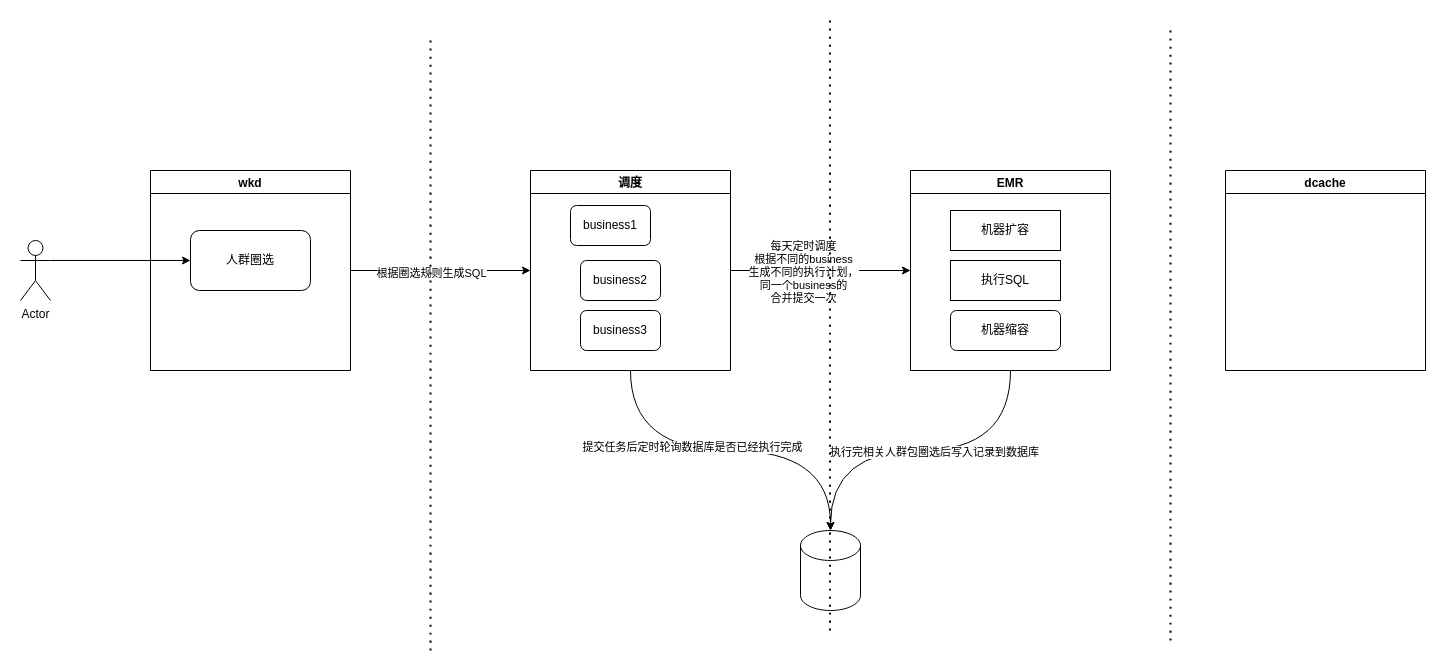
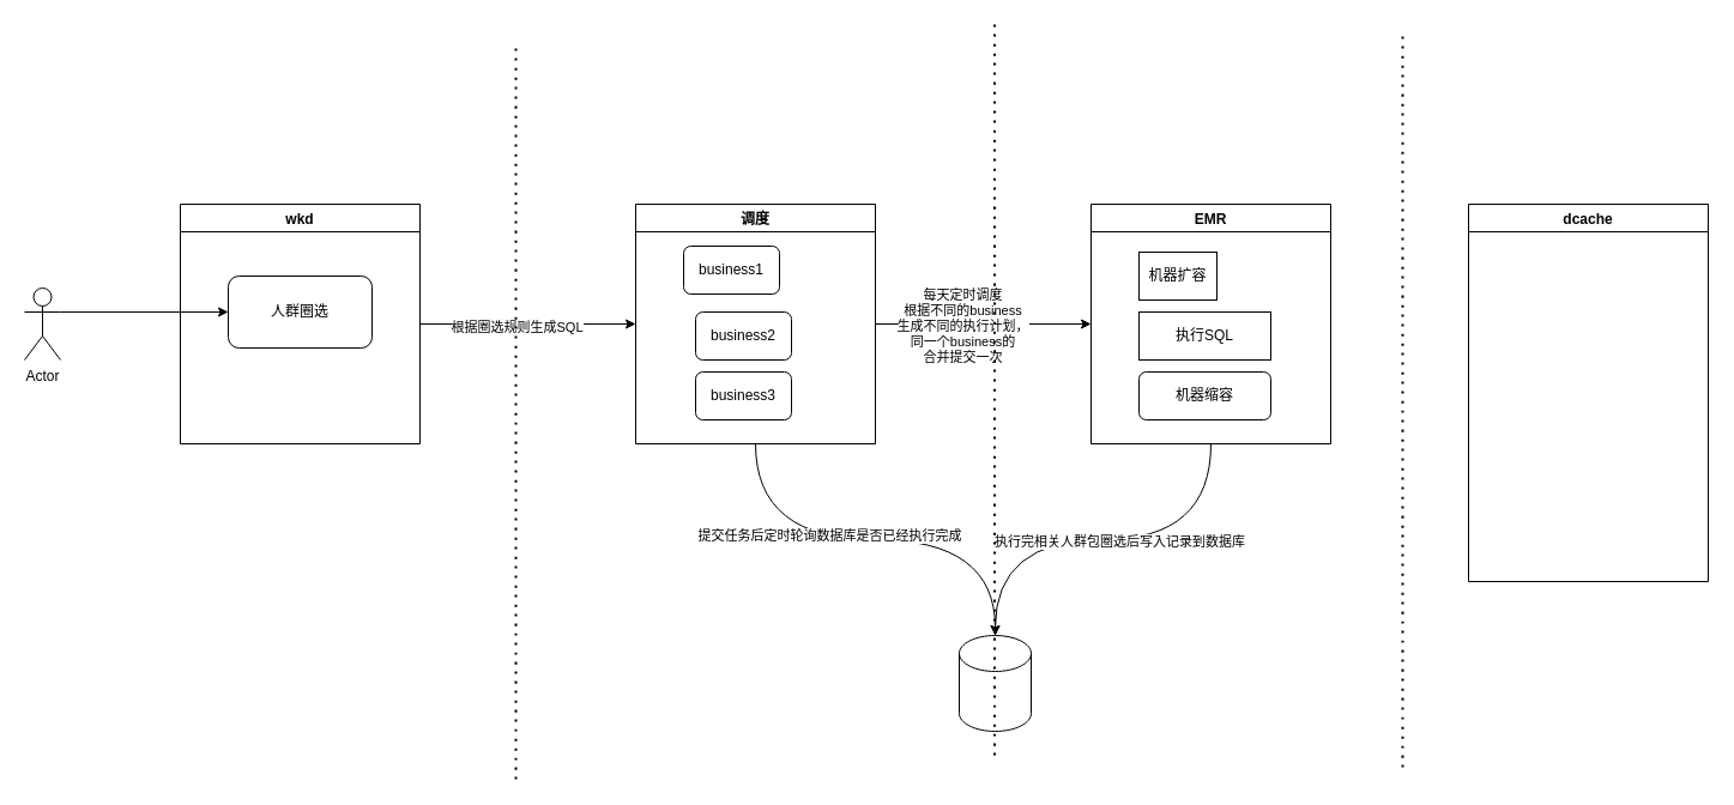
  <mxCell id="0" />
  <mxCell id="1" parent="0" />
  <mxCell id="2" style="edgeStyle=orthogonalEdgeStyle;rounded=0;orthogonalLoop=1;jettySize=auto;html=1;exitX=1;exitY=0.333;exitDx=0;exitDy=0;exitPerimeter=0;" edge="1" parent="1" source="3" target="7"><mxGeometry relative="1" as="geometry"><mxPoint x="170" y="240" as="targetPoint" /></mxGeometry></mxCell>
  <mxCell id="3" value="Actor" style="shape=umlActor;verticalLabelPosition=bottom;verticalAlign=top;html=1;outlineConnect=0;" vertex="1" parent="1"><mxGeometry x="20" y="240" width="30" height="60" as="geometry" /></mxCell>
  <mxCell id="4" style="edgeStyle=orthogonalEdgeStyle;rounded=0;orthogonalLoop=1;jettySize=auto;html=1;entryX=0;entryY=0.5;entryDx=0;entryDy=0;" edge="1" parent="1" source="6" target="12"><mxGeometry relative="1" as="geometry"><mxPoint x="520" y="270" as="targetPoint" /></mxGeometry></mxCell>
  <mxCell id="5" value="根据圈选规则生成SQL" style="edgeLabel;html=1;align=center;verticalAlign=middle;resizable=0;points=[];" vertex="1" connectable="0" parent="4"><mxGeometry x="-0.111" y="-2" relative="1" as="geometry"><mxPoint as="offset" /></mxGeometry></mxCell>
  <mxCell id="6" value="wkd" style="swimlane;" vertex="1" parent="1"><mxGeometry x="150" y="170" width="200" height="200" as="geometry" /></mxCell>
  <mxCell id="7" value="人群圈选" style="rounded=1;whiteSpace=wrap;html=1;" vertex="1" parent="6"><mxGeometry x="40" y="60" width="120" height="60" as="geometry" /></mxCell>
  <mxCell id="8" style="edgeStyle=orthogonalEdgeStyle;rounded=0;orthogonalLoop=1;jettySize=auto;html=1;" edge="1" parent="1" source="12"><mxGeometry relative="1" as="geometry"><mxPoint x="910" y="270" as="targetPoint" /></mxGeometry></mxCell>
  <mxCell id="9" value="每天定时调度&lt;br&gt;根据不同的business&lt;br&gt;生成不同的执行计划，&lt;br&gt;同一个business的&lt;br&gt;合并提交一次" style="edgeLabel;html=1;align=center;verticalAlign=middle;resizable=0;points=[];" vertex="1" connectable="0" parent="8"><mxGeometry x="-0.2" y="-1" relative="1" as="geometry"><mxPoint as="offset" /></mxGeometry></mxCell>
  <mxCell id="10" style="edgeStyle=orthogonalEdgeStyle;curved=1;rounded=0;orthogonalLoop=1;jettySize=auto;html=1;exitX=0.5;exitY=1;exitDx=0;exitDy=0;entryX=0.5;entryY=0;entryDx=0;entryDy=0;entryPerimeter=0;" edge="1" parent="1" source="12" target="16"><mxGeometry relative="1" as="geometry" /></mxCell>
  <mxCell id="11" value="提交任务后定时轮询数据库是否已经执行完成" style="edgeLabel;html=1;align=center;verticalAlign=middle;resizable=0;points=[];" vertex="1" connectable="0" parent="10"><mxGeometry x="-0.217" y="4" relative="1" as="geometry"><mxPoint as="offset" /></mxGeometry></mxCell>
  <mxCell id="12" value="调度" style="swimlane;" vertex="1" parent="1"><mxGeometry x="530" y="170" width="200" height="200" as="geometry" /></mxCell>
  <mxCell id="13" value="business1" style="rounded=1;whiteSpace=wrap;html=1;" vertex="1" parent="12"><mxGeometry x="40" y="35" width="80" height="40" as="geometry" /></mxCell>
  <mxCell id="14" value="business2" style="rounded=1;whiteSpace=wrap;html=1;" vertex="1" parent="12"><mxGeometry x="50" y="90" width="80" height="40" as="geometry" /></mxCell>
  <mxCell id="15" value="business3" style="rounded=1;whiteSpace=wrap;html=1;" vertex="1" parent="12"><mxGeometry x="50" y="140" width="80" height="40" as="geometry" /></mxCell>
  <mxCell id="16" value="" style="shape=cylinder3;whiteSpace=wrap;html=1;boundedLbl=1;backgroundOutline=1;size=15;" vertex="1" parent="1"><mxGeometry x="800" y="530" width="60" height="80" as="geometry" /></mxCell>
  <mxCell id="17" style="edgeStyle=orthogonalEdgeStyle;rounded=0;orthogonalLoop=1;jettySize=auto;html=1;exitX=0.5;exitY=1;exitDx=0;exitDy=0;entryX=0.5;entryY=0;entryDx=0;entryDy=0;entryPerimeter=0;curved=1;" edge="1" parent="1" source="19" target="16"><mxGeometry relative="1" as="geometry" /></mxCell>
  <mxCell id="18" value="执行完相关人群包圈选后写入记录到数据库" style="edgeLabel;html=1;align=center;verticalAlign=middle;resizable=0;points=[];" vertex="1" connectable="0" parent="17"><mxGeometry x="-0.076" y="1" relative="1" as="geometry"><mxPoint as="offset" /></mxGeometry></mxCell>
  <mxCell id="19" value="EMR" style="swimlane;" vertex="1" parent="1"><mxGeometry x="910" y="170" width="200" height="200" as="geometry" /></mxCell>
- <mxCell id="20" value="机器扩容" style="whiteSpace=wrap;html=1;" vertex="1" parent="19"><mxGeometry x="40" y="40" width="110" height="40" as="geometry" /></mxCell>
+ <mxCell id="20" value="机器扩容" style="whiteSpace=wrap;html=1;" vertex="1" parent="19"><mxGeometry x="40" y="40" width="65" height="40" as="geometry" /></mxCell>
  <mxCell id="21" value="执行SQL" style="whiteSpace=wrap;html=1;" vertex="1" parent="19"><mxGeometry x="40" y="90" width="110" height="40" as="geometry" /></mxCell>
  <mxCell id="22" value="机器缩容" style="whiteSpace=wrap;html=1;rounded=1;" vertex="1" parent="19"><mxGeometry x="40" y="140" width="110" height="40" as="geometry" /></mxCell>
- <mxCell id="23" value="dcache" style="swimlane;" vertex="1" parent="1"><mxGeometry x="1225" y="170" width="200" height="200" as="geometry" /></mxCell>
+ <mxCell id="23" value="dcache" style="swimlane;" vertex="1" parent="1"><mxGeometry x="1225" y="170" width="200" height="315" as="geometry" /></mxCell>
  <mxCell id="24" value="" style="endArrow=none;dashed=1;html=1;dashPattern=1 3;strokeWidth=2;rounded=0;curved=1;" edge="1" parent="1"><mxGeometry width="50" height="50" relative="1" as="geometry"><mxPoint x="430" y="650" as="sourcePoint" /><mxPoint x="430" y="40" as="targetPoint" /></mxGeometry></mxCell>
  <mxCell id="25" value="" style="endArrow=none;dashed=1;html=1;dashPattern=1 3;strokeWidth=2;rounded=0;curved=1;" edge="1" parent="1"><mxGeometry width="50" height="50" relative="1" as="geometry"><mxPoint x="829.5" y="630" as="sourcePoint" /><mxPoint x="829.5" y="20" as="targetPoint" /></mxGeometry></mxCell>
  <mxCell id="26" value="" style="endArrow=none;dashed=1;html=1;dashPattern=1 3;strokeWidth=2;rounded=0;curved=1;" edge="1" parent="1"><mxGeometry width="50" height="50" relative="1" as="geometry"><mxPoint x="1170" y="640" as="sourcePoint" /><mxPoint x="1170" y="30" as="targetPoint" /></mxGeometry></mxCell>
